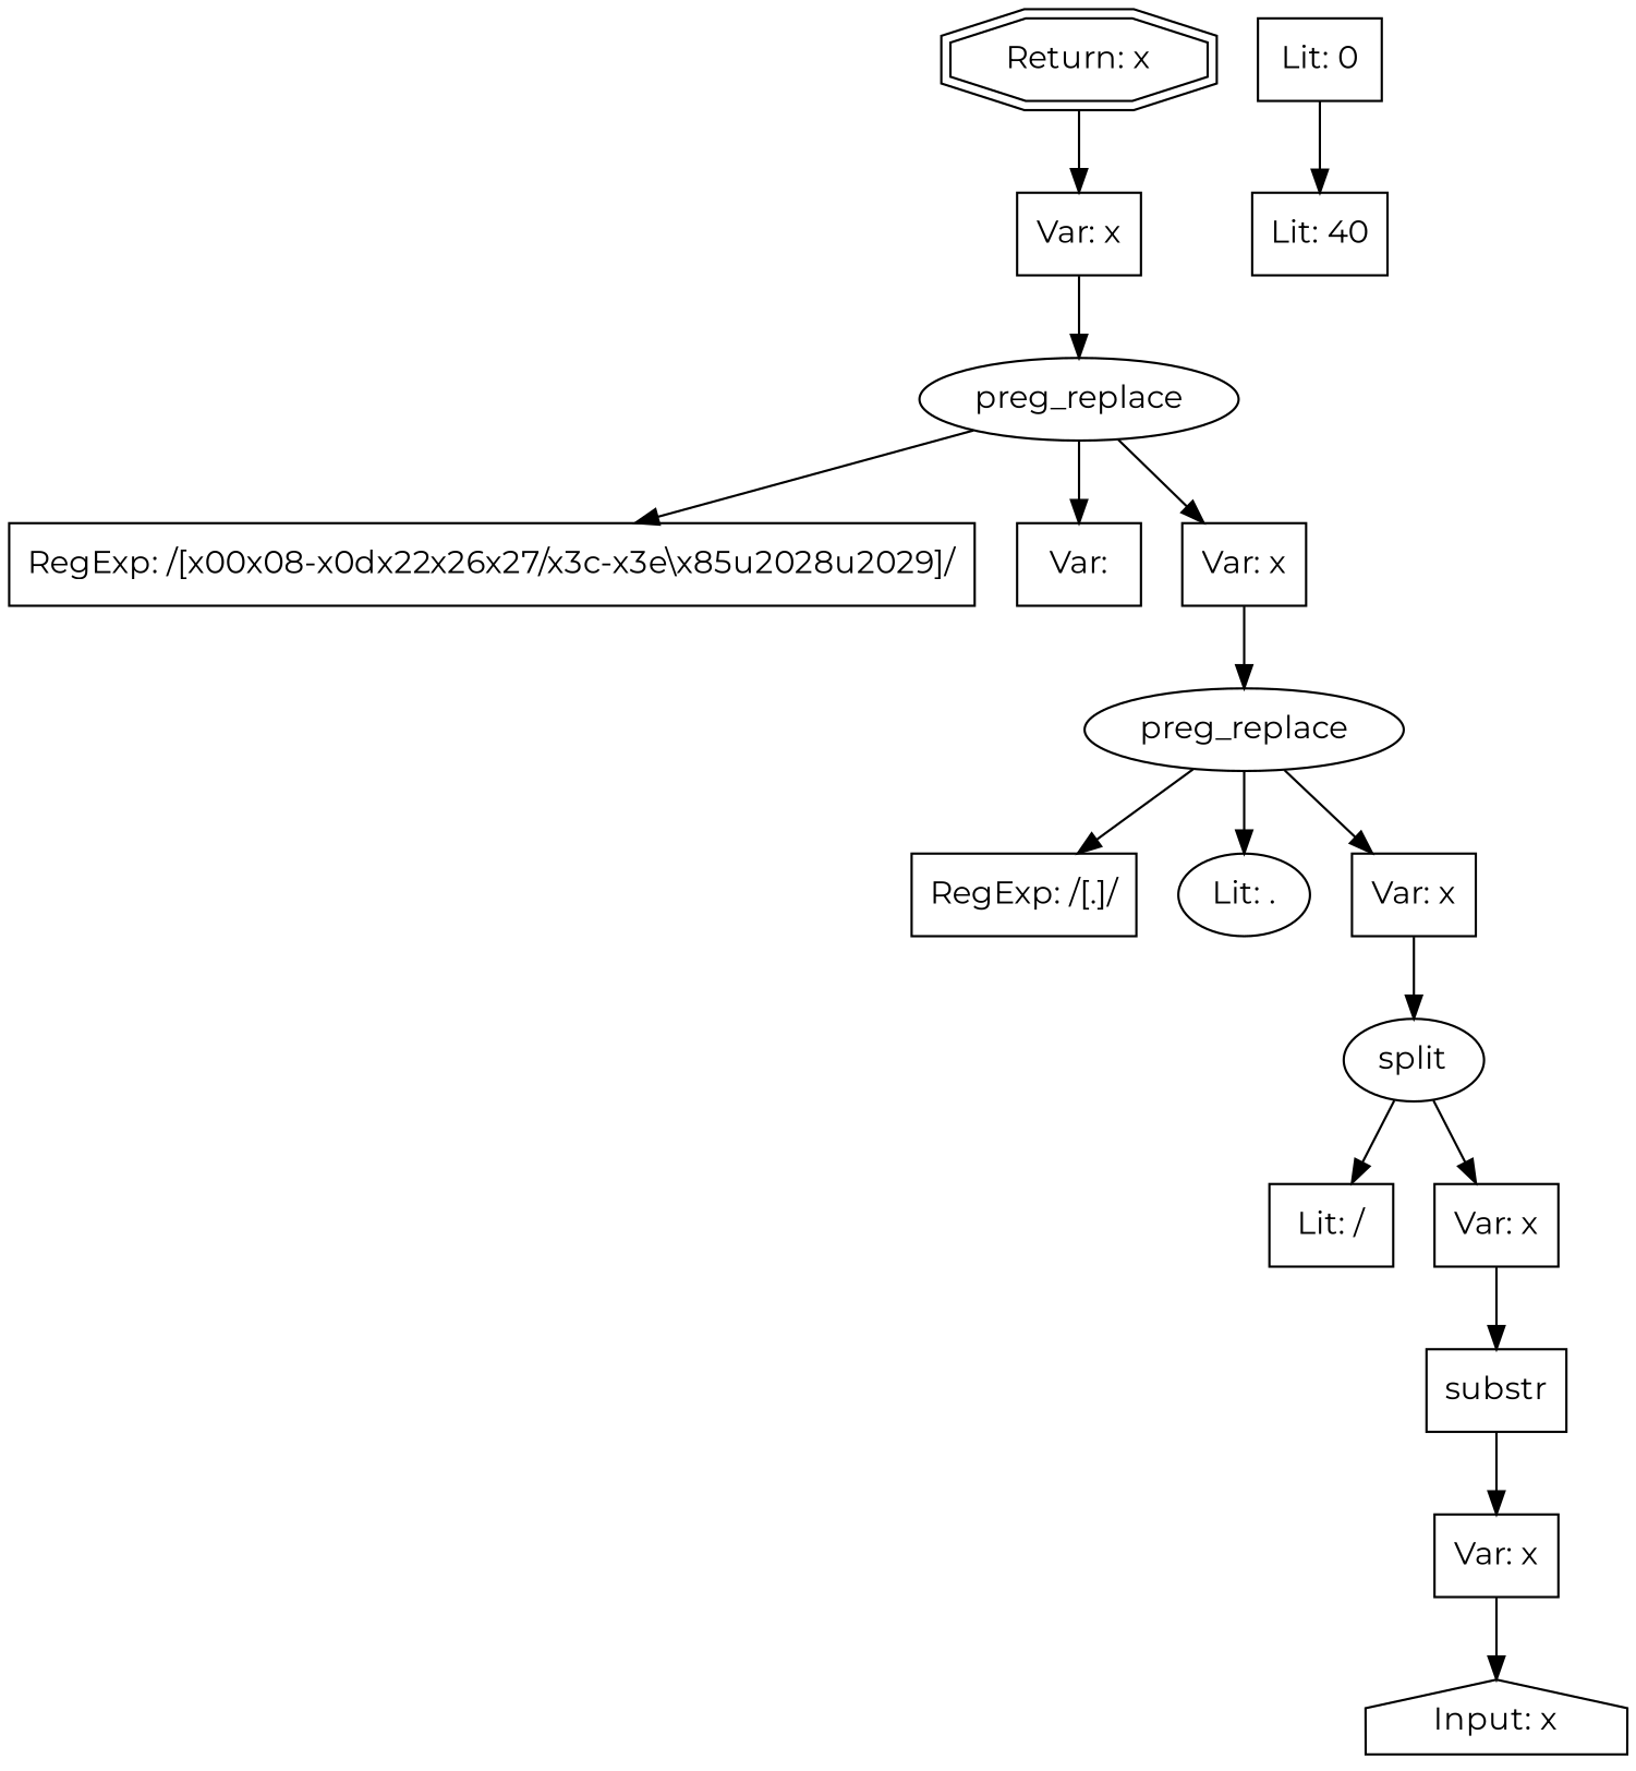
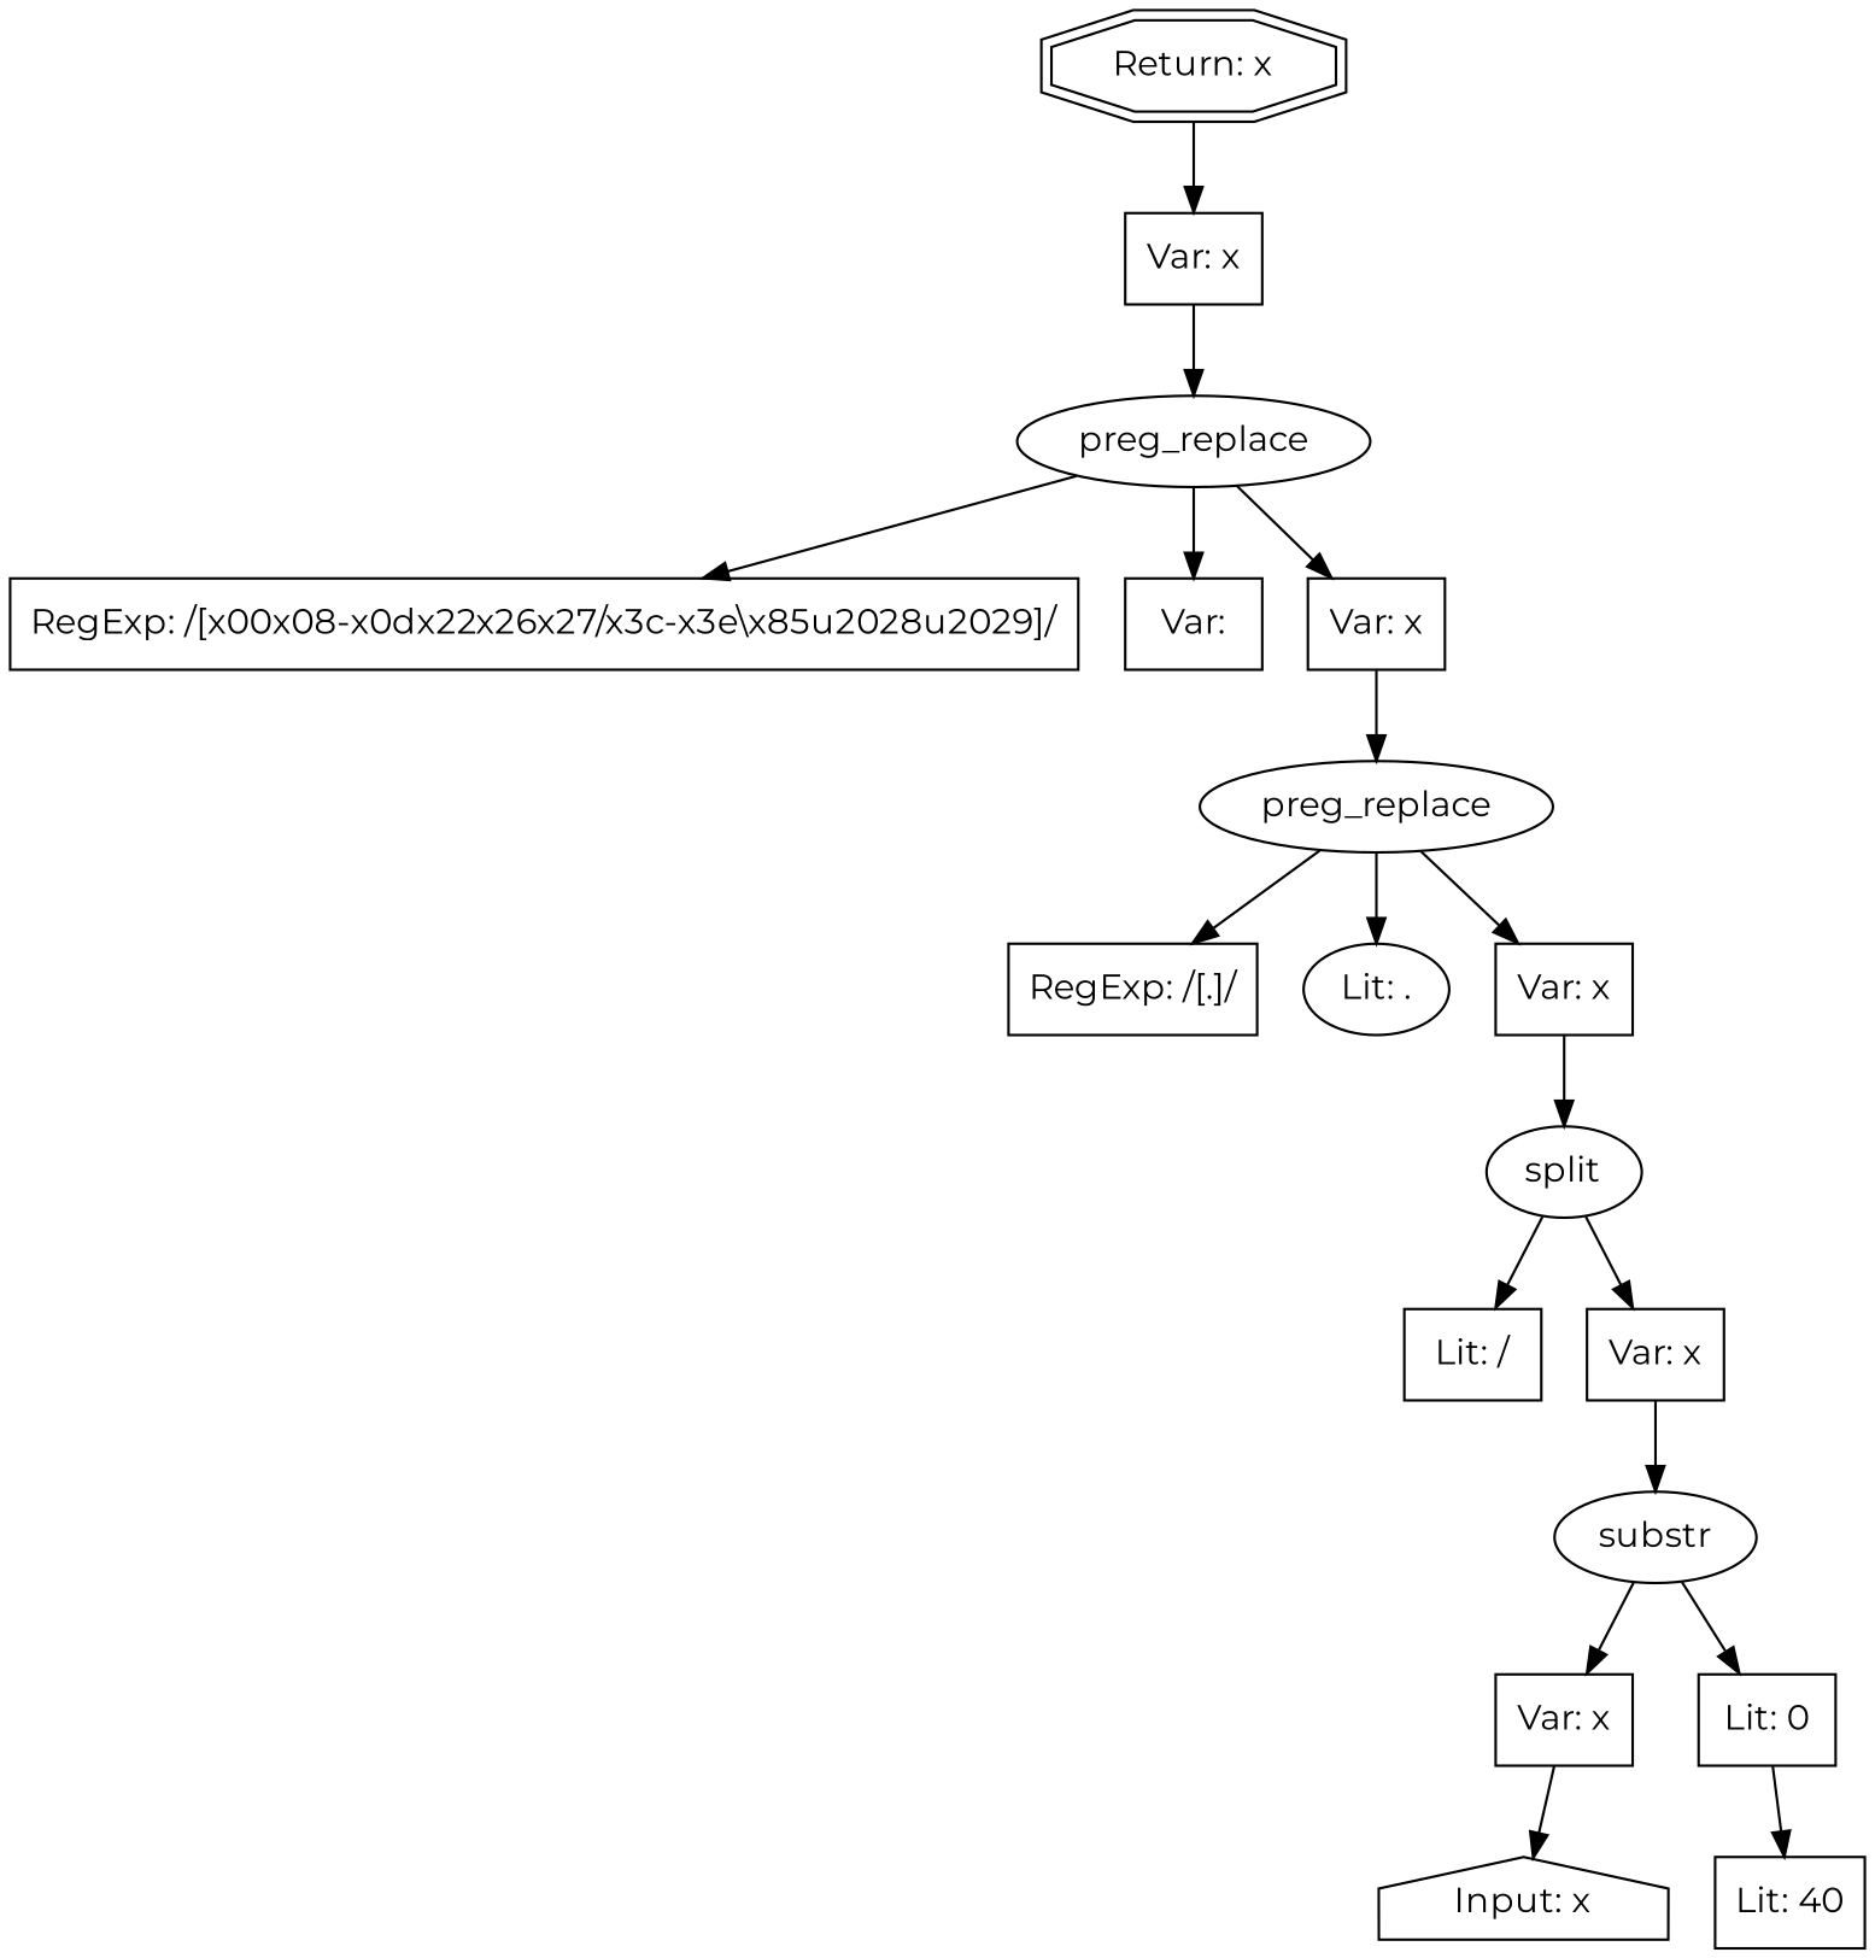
  digraph {
    fontname=Montserrat
    node [fontname=Montserrat shape=box]
    edge [fontname=Montserrat]
    n1 [label="Input: x" shape=house]
-   n2 [label=substr]
+   n2 [label=substr shape=ellipse]
    n3 [label="Var: x"]
    n4 [label="Lit: 0"]
    n5 [label="Lit: 40"]
    n6 [label=split shape=ellipse]
    n7 [label="Lit: /"]
    n8 [label="Var: x"]
    n9 [label=preg_replace shape=ellipse]
    n10 [label="RegExp: /[.]/"]
    n11 [label="Lit: ." shape=ellipse]
    n12 [label="Var: x"]
    n13 [label=preg_replace shape=ellipse]
    n14 [label="RegExp: /[\x00\x08-\x0d\x22\x26\x27\/\x3c-\x3e\\\x85\u2028\u2029]/"]
    n15 [label="Var:"]
    n16 [label="Var: x"]
    n17 [label="Var: x"]
    n18 [label="Return: x" shape=doubleoctagon]
    n2 -> n3
+   n2 -> n4
    n3 -> n1
    n4 -> n5
    n6 -> n7
    n6 -> n8
    n8 -> n2
    n9 -> n10
    n9 -> n11
    n9 -> n12
    n12 -> n6
    n13 -> n14
    n13 -> n15
    n13 -> n16
    n16 -> n9
    n17 -> n13
    n18 -> n17
  }
